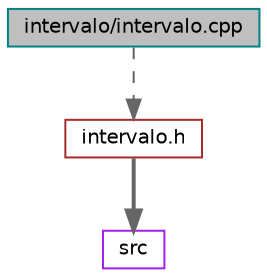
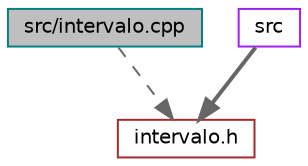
  digraph {
    node [fillcolor=white fontname=Helvetica fontsize=10 shape=record style=filled]
    edge [color=gray40 fontname=Helvetica fontsize=10 labelfontname=Helvetica labelfontsize=10]
-   n1 [color=teal fillcolor=grey75 fontcolor=black height=0.2 label="intervalo/intervalo.cpp" width=0.4]
+   n1 [color=teal fillcolor=grey75 fontcolor=black height=0.2 label="src/intervalo.cpp" width=0.4]
    n2 [color=brown height=0.2 label="intervalo.h" width=0.4]
    n3 [color=purple height=0.2 label=src width=0.4]
    n1 -> n2 [style=dashed]
-   n2 -> n3 [style=bold]
+   n3 -> n2 [style=bold]
  }
